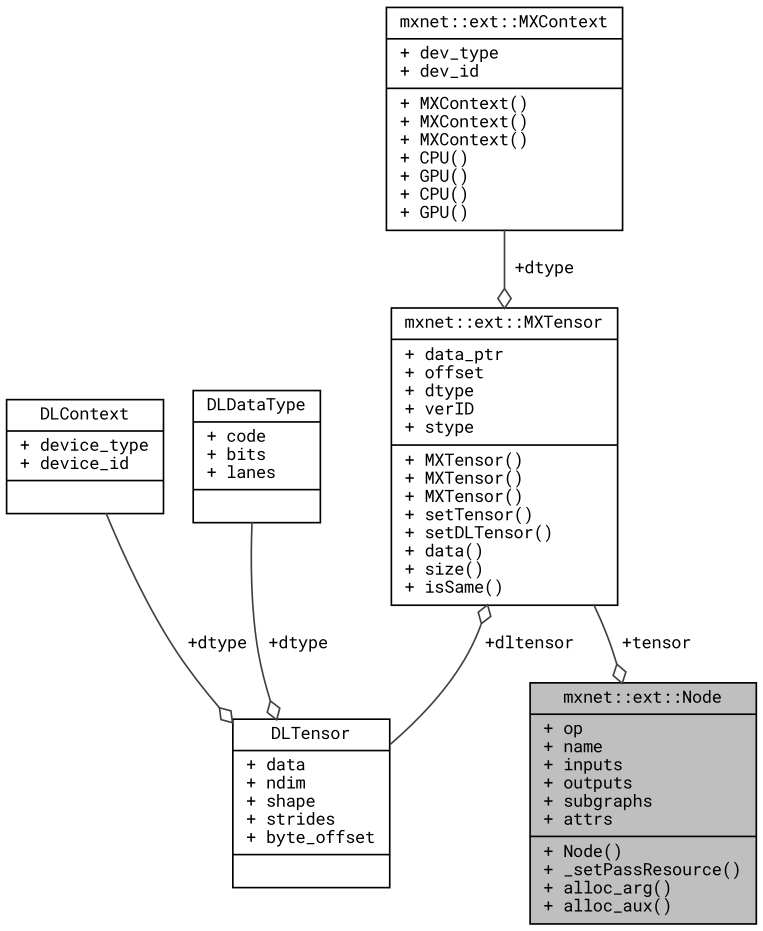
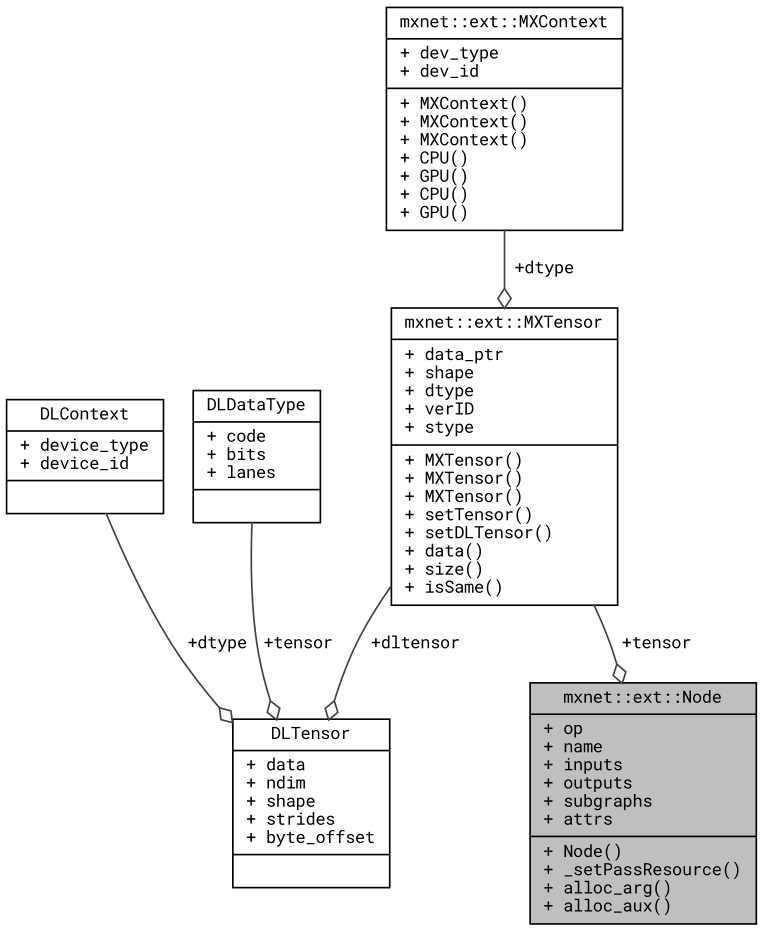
  digraph {
    fontname="Roboto Mono"
    node [color=black fillcolor=white fontname="Roboto Mono" fontsize=10 shape=record style=filled]
    edge [arrowhead=odiamond color=grey25 fontname="Roboto Mono" fontsize=10 labelfontname=Helvetica labelfontsize=10 style=solid]
    n1 [fillcolor=grey75 fontcolor=black height=0.2 label="{mxnet::ext::Node\n|+ op\l+ name\l+ inputs\l+ outputs\l+ subgraphs\l+ attrs\l|+ Node()\l+ _setPassResource()\l+ alloc_arg()\l+ alloc_aux()\l}" width=0.4]
-   n2 [height=0.2 label="{mxnet::ext::MXTensor\n|+ data_ptr\l+ offset\l+ dtype\l+ verID\l+ stype\l|+ MXTensor()\l+ MXTensor()\l+ MXTensor()\l+ setTensor()\l+ setDLTensor()\l+ data()\l+ size()\l+ isSame()\l}" width=0.4]
+   n2 [height=0.2 label="{mxnet::ext::MXTensor\n|+ data_ptr\l+ shape\l+ dtype\l+ verID\l+ stype\l|+ MXTensor()\l+ MXTensor()\l+ MXTensor()\l+ setTensor()\l+ setDLTensor()\l+ data()\l+ size()\l+ isSame()\l}" width=0.4]
    n3 [height=0.2 label="{mxnet::ext::MXContext\n|+ dev_type\l+ dev_id\l|+ MXContext()\l+ MXContext()\l+ MXContext()\l+ CPU()\l+ GPU()\l+ CPU()\l+ GPU()\l}" width=0.4]
    n4 [height=0.2 label="{DLTensor\n|+ data\l+ ndim\l+ shape\l+ strides\l+ byte_offset\l|}" width=0.4]
    n5 [height=0.2 label="{DLContext\n|+ device_type\l+ device_id\l|}" width=0.4]
    n6 [height=0.2 label="{DLDataType\n|+ code\l+ bits\l+ lanes\l|}" width=0.4]
    n2 -> n1 [label=" +tensor"]
    n3 -> n2 [label=" +dtype"]
-   n4 -> n2 [label=" +dltensor"]
+   n2 -> n4 [label=" +dltensor"]
    n5 -> n4 [label=" +dtype"]
-   n6 -> n4 [label=" +dtype"]
+   n6 -> n4 [label=" +tensor"]
  }
